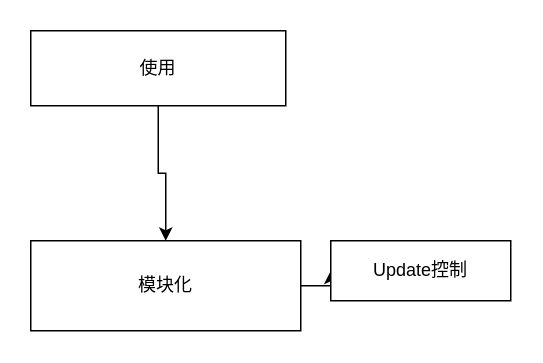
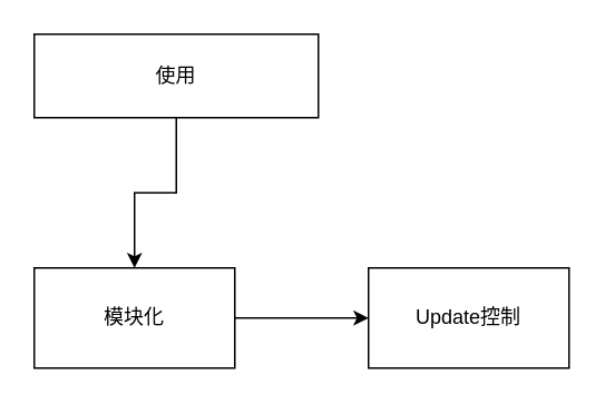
  <mxCell id="0" />
  <mxCell id="1" parent="0" />
  <mxCell id="2" value="" style="edgeStyle=orthogonalEdgeStyle;rounded=0;orthogonalLoop=1;jettySize=auto;html=1;" edge="1" parent="1" source="3" target="5"><mxGeometry relative="1" as="geometry" /></mxCell>
  <mxCell id="3" value="使用&lt;br&gt;" style="rounded=0;whiteSpace=wrap;html=1;" vertex="1" parent="1"><mxGeometry x="20" y="20" width="170" height="50" as="geometry" /></mxCell>
  <mxCell id="4" value="" style="edgeStyle=orthogonalEdgeStyle;rounded=0;orthogonalLoop=1;jettySize=auto;html=1;" edge="1" parent="1" source="5" target="6"><mxGeometry relative="1" as="geometry" /></mxCell>
- <mxCell id="5" value="模块化" style="whiteSpace=wrap;html=1;rounded=0;" vertex="1" parent="1"><mxGeometry x="20" y="160" width="180" height="60" as="geometry" /></mxCell>
- <mxCell id="6" value="Update控制&lt;br&gt;" style="whiteSpace=wrap;html=1;rounded=0;" vertex="1" parent="1"><mxGeometry x="220" y="160" width="120" height="40" as="geometry" /></mxCell>
+ <mxCell id="5" value="模块化" style="whiteSpace=wrap;html=1;rounded=0;" vertex="1" parent="1"><mxGeometry x="20" y="160" width="120" height="60" as="geometry" /></mxCell>
+ <mxCell id="6" value="Update控制&lt;br&gt;" style="whiteSpace=wrap;html=1;rounded=0;" vertex="1" parent="1"><mxGeometry x="220" y="160" width="120" height="60" as="geometry" /></mxCell>
